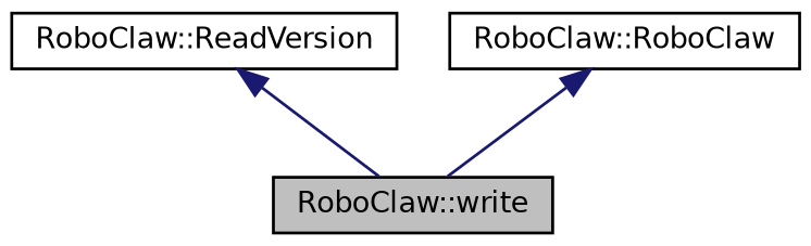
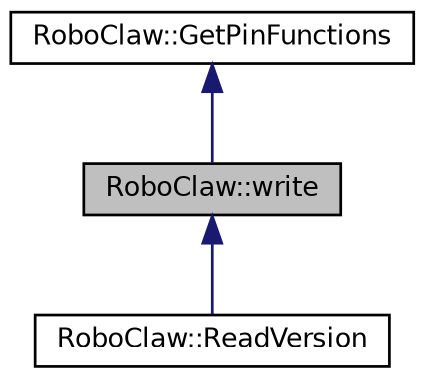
  digraph {
    rankdir=TB
    node [color=black fillcolor=white fontname=Helvetica fontsize=10 shape=record style=filled]
    edge [color=midnightblue dir=back fontname=Helvetica fontsize=10 labelfontname=Helvetica labelfontsize=10 style=solid]
    n1 [fillcolor=grey75 fontcolor=black height=0.2 label="RoboClaw::write" width=0.4]
    n2 [height=0.2 label="RoboClaw::ReadVersion" width=0.4]
-   n3 [height=0.2 label="RoboClaw::RoboClaw" width=0.4]
-   n2 -> n1
+   n3 [height=0.2 label="RoboClaw::GetPinFunctions" width=0.4]
+   n1 -> n2
    n3 -> n1
  }
